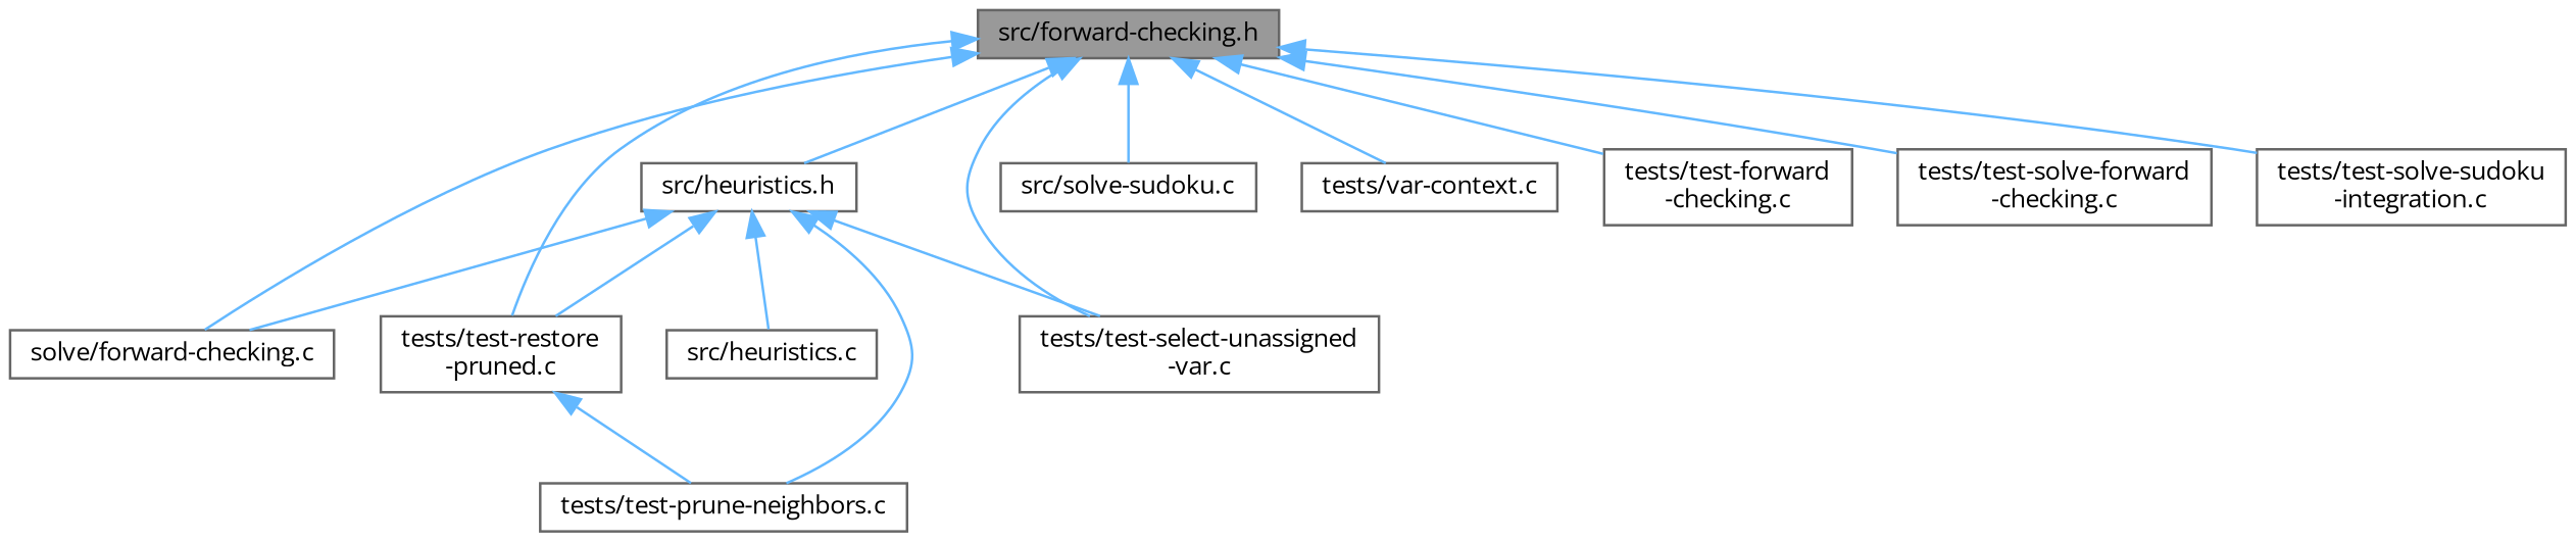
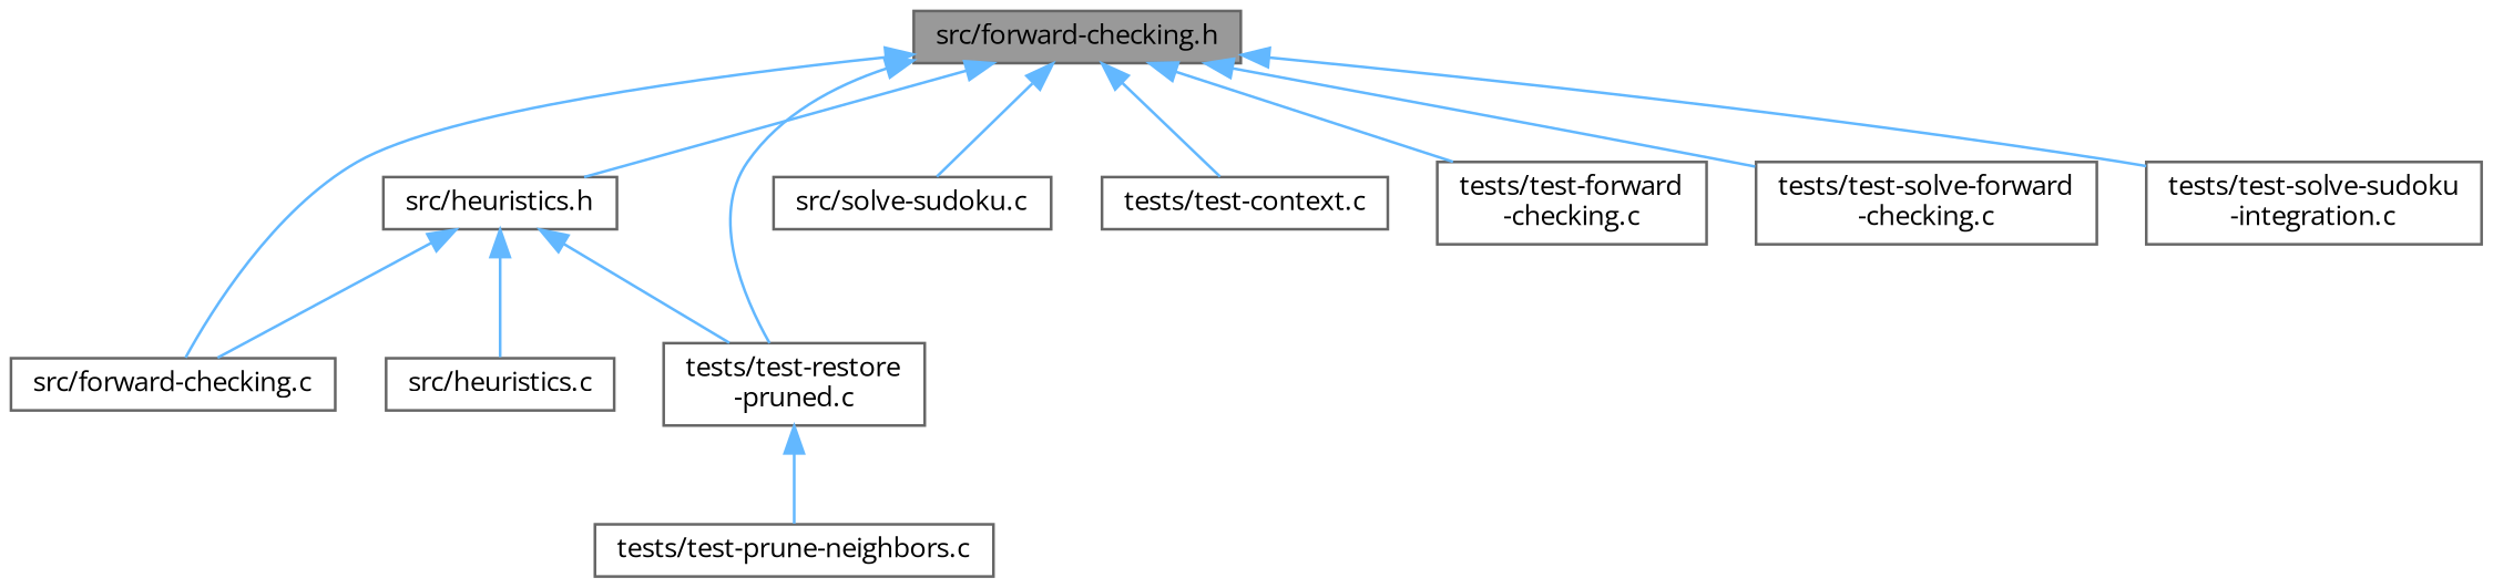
  digraph {
    fontname="Open Sans"
    node [color=grey40 fillcolor=white fontname="Open Sans" fontsize=10 shape=box style=filled]
    edge [color=steelblue1 dir=back fontname="Open Sans" fontsize=10 labelfontname=Roboto labelfontsize=10 style=solid]
    n1 [color=gray40 fillcolor=grey60 fontcolor=black height=0.2 label="src/forward-checking.h" width=0.4]
-   n2 [height=0.2 label="solve/forward-checking.c" width=0.4]
+   n2 [height=0.2 label="src/forward-checking.c" width=0.4]
    n3 [height=0.2 label="src/heuristics.h" width=0.4]
    n4 [height=0.2 label="tests/test-restore\l-pruned.c" width=0.4]
-   n5 [height=0.2 label="tests/test-select-unassigned\l-var.c" width=0.4]
    n6 [height=0.2 label="src/solve-sudoku.c" width=0.4]
-   n7 [height=0.2 label="tests/var-context.c" width=0.4]
+   n7 [height=0.2 label="tests/test-context.c" width=0.4]
    n8 [height=0.2 label="tests/test-forward\l-checking.c" width=0.4]
    n9 [height=0.2 label="tests/test-solve-forward\l-checking.c" width=0.4]
    n10 [height=0.2 label="tests/test-solve-sudoku\l-integration.c" width=0.4]
    n11 [height=0.2 label="tests/test-prune-neighbors.c" width=0.4]
    n12 [height=0.2 label="src/heuristics.c" width=0.4]
    n1 -> n2
    n1 -> n3
    n1 -> n4
-   n1 -> n5
    n1 -> n6
    n1 -> n7
    n1 -> n8
    n1 -> n9
    n1 -> n10
    n3 -> n2
    n3 -> n4
-   n3 -> n5
-   n3 -> n11
    n3 -> n12
    n4 -> n11
  }
